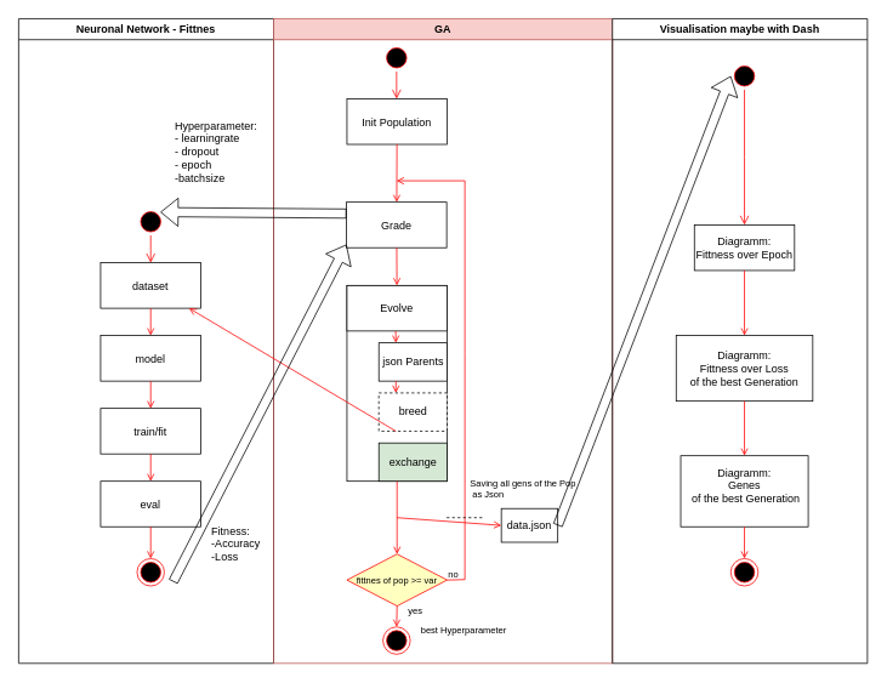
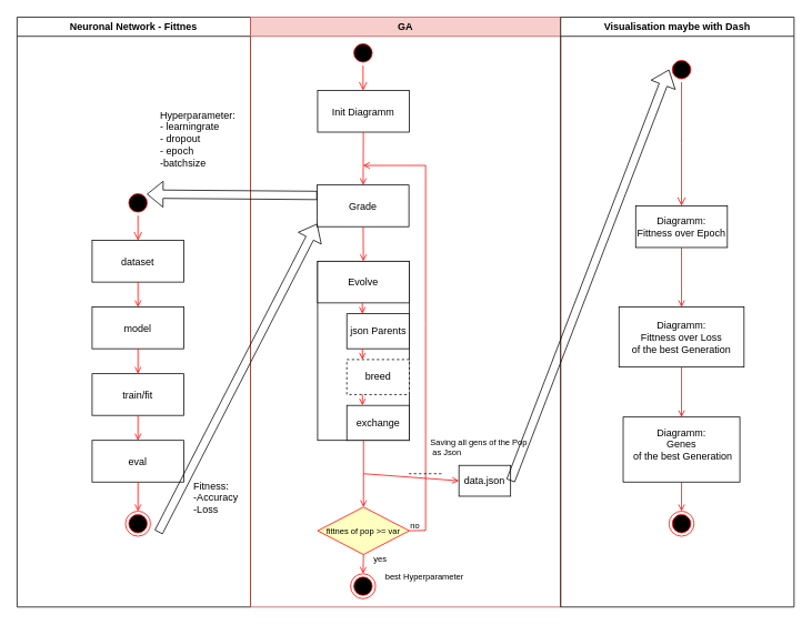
  <mxCell id="0" />
  <mxCell id="1" parent="0" />
  <mxCell id="2" value="Neuronal Network - Fittnes" style="swimlane;whiteSpace=wrap" parent="1" vertex="1"><mxGeometry x="20" y="20" width="280" height="708" as="geometry" /></mxCell>
  <mxCell id="3" value="" style="ellipse;shape=startState;fillColor=#000000;strokeColor=#ff0000;" parent="2" vertex="1"><mxGeometry x="130" y="208" width="30" height="30" as="geometry" /></mxCell>
  <mxCell id="4" value="" style="edgeStyle=elbowEdgeStyle;elbow=horizontal;verticalAlign=bottom;endArrow=open;endSize=8;strokeColor=#FF0000;endFill=1;rounded=0" parent="2" source="3" target="5" edge="1"><mxGeometry x="130" y="213" as="geometry"><mxPoint x="145" y="283" as="targetPoint" /></mxGeometry></mxCell>
  <mxCell id="5" value="dataset" style="" parent="2" vertex="1"><mxGeometry x="90" y="268" width="110" height="50" as="geometry" /></mxCell>
  <mxCell id="6" value="model" style="" parent="2" vertex="1"><mxGeometry x="90" y="348" width="110" height="50" as="geometry" /></mxCell>
  <mxCell id="7" value="" style="endArrow=open;strokeColor=#FF0000;endFill=1;rounded=0" parent="2" source="5" target="6" edge="1"><mxGeometry relative="1" as="geometry" /></mxCell>
  <mxCell id="8" value="" style="endArrow=open;strokeColor=#FF0000;endFill=1;rounded=0;entryX=0.5;entryY=0;entryDx=0;entryDy=0;" parent="2" source="6" target="9" edge="1"><mxGeometry relative="1" as="geometry"><mxPoint x="145" y="498" as="targetPoint" /></mxGeometry></mxCell>
  <mxCell id="9" value="train/fit" style="" parent="2" vertex="1"><mxGeometry x="90" y="428" width="110" height="50" as="geometry" /></mxCell>
  <mxCell id="10" value="eval" style="" parent="2" vertex="1"><mxGeometry x="90" y="508" width="110" height="50" as="geometry" /></mxCell>
  <mxCell id="11" value="" style="endArrow=open;strokeColor=#FF0000;endFill=1;rounded=0;exitX=0.5;exitY=1;exitDx=0;exitDy=0;" parent="2" source="9" target="10" edge="1"><mxGeometry relative="1" as="geometry"><mxPoint x="155.094" y="408" as="sourcePoint" /><mxPoint x="155.207" y="438.31" as="targetPoint" /></mxGeometry></mxCell>
  <mxCell id="12" value="" style="ellipse;shape=endState;fillColor=#000000;strokeColor=#ff0000" parent="2" vertex="1"><mxGeometry x="130" y="593" width="30" height="30" as="geometry" /></mxCell>
  <mxCell id="13" value="" style="endArrow=open;strokeColor=#FF0000;endFill=1;rounded=0;exitX=0.5;exitY=1;exitDx=0;exitDy=0;" parent="2" source="10" target="12" edge="1"><mxGeometry relative="1" as="geometry"><mxPoint x="426" y="603" as="sourcePoint" /><mxPoint x="426" y="658" as="targetPoint" /></mxGeometry></mxCell>
  <mxCell id="14" value="&lt;div&gt;Hyperparameter:&lt;/div&gt;&lt;div&gt;- learningrate&lt;/div&gt;&lt;div&gt;- dropout&lt;/div&gt;&lt;div&gt;- epoch&lt;/div&gt;&lt;div&gt;-batchsize&lt;br&gt;&lt;/div&gt;&lt;div&gt;&lt;br&gt;&lt;/div&gt;" style="text;html=1;resizable=0;points=[];autosize=1;align=left;verticalAlign=top;spacingTop=-4;" parent="2" vertex="1"><mxGeometry x="170" y="108" width="110" height="90" as="geometry" /></mxCell>
  <mxCell id="15" value="&lt;div&gt;Fitness:&lt;/div&gt;&lt;div&gt;-&lt;span&gt;Accuracy&lt;/span&gt;&lt;/div&gt;&lt;div&gt;&lt;span&gt;-Loss&lt;br&gt; &lt;/span&gt;&lt;/div&gt;" style="text;html=1;resizable=0;points=[];autosize=1;align=left;verticalAlign=top;spacingTop=-4;" parent="2" vertex="1"><mxGeometry x="210" y="553" width="70" height="40" as="geometry" /></mxCell>
  <mxCell id="16" value="GA" style="swimlane;whiteSpace=wrap;fillColor=#f8cecc;strokeColor=#b85450;" parent="1" vertex="1"><mxGeometry x="300" y="20" width="372" height="708" as="geometry" /></mxCell>
  <mxCell id="17" value="" style="rounded=0;whiteSpace=wrap;html=1;fillColor=none;" parent="16" vertex="1"><mxGeometry x="80.5" y="293" width="110" height="215" as="geometry" /></mxCell>
  <mxCell id="18" value="" style="ellipse;shape=startState;fillColor=#000000;strokeColor=#ff0000;" parent="16" vertex="1"><mxGeometry x="120" y="28" width="30" height="30" as="geometry" /></mxCell>
  <mxCell id="19" value="" style="edgeStyle=elbowEdgeStyle;elbow=horizontal;verticalAlign=bottom;endArrow=open;endSize=8;strokeColor=#FF0000;endFill=1;rounded=0" parent="16" source="18" target="20" edge="1"><mxGeometry x="100" y="20" as="geometry"><mxPoint x="115" y="90" as="targetPoint" /></mxGeometry></mxCell>
- <mxCell id="20" value="Init Population" style="" parent="16" vertex="1"><mxGeometry x="80.5" y="88" width="110" height="50" as="geometry" /></mxCell>
+ <mxCell id="20" value="Init Diagramm" style="" parent="16" vertex="1"><mxGeometry x="80.5" y="88" width="110" height="50" as="geometry" /></mxCell>
  <mxCell id="21" value="Grade" style="" parent="16" vertex="1"><mxGeometry x="80" y="201.5" width="110" height="50" as="geometry" /></mxCell>
  <mxCell id="22" value="" style="endArrow=open;strokeColor=#FF0000;endFill=1;rounded=0" parent="16" source="20" target="21" edge="1"><mxGeometry relative="1" as="geometry" /></mxCell>
  <mxCell id="23" value="Evolve" style="" parent="16" vertex="1"><mxGeometry x="80.5" y="293" width="110" height="50" as="geometry" /></mxCell>
  <mxCell id="24" value="" style="endArrow=open;strokeColor=#FF0000;endFill=1;rounded=0" parent="16" source="21" target="23" edge="1"><mxGeometry relative="1" as="geometry" /></mxCell>
  <mxCell id="25" value="json Parents" style="rounded=0;whiteSpace=wrap;html=1;" parent="16" vertex="1"><mxGeometry x="115.5" y="356" width="75" height="42" as="geometry" /></mxCell>
  <mxCell id="26" value="" style="endArrow=open;strokeColor=#FF0000;endFill=1;rounded=0;entryX=0.25;entryY=0;entryDx=0;entryDy=0;" parent="16" target="25" edge="1"><mxGeometry relative="1" as="geometry"><mxPoint x="134" y="343" as="sourcePoint" /><mxPoint x="153" y="376" as="targetPoint" /></mxGeometry></mxCell>
  <mxCell id="27" value="breed" style="rounded=0;whiteSpace=wrap;html=1;dashed=1;" parent="16" vertex="1"><mxGeometry x="115.5" y="411" width="75" height="42" as="geometry" /></mxCell>
  <mxCell id="28" value="" style="endArrow=open;strokeColor=#FF0000;endFill=1;rounded=0;exitX=0.25;exitY=1;exitDx=0;exitDy=0;entryX=0.25;entryY=0;entryDx=0;entryDy=0;" parent="16" source="25" target="27" edge="1"><mxGeometry relative="1" as="geometry"><mxPoint x="145.172" y="353.207" as="sourcePoint" /><mxPoint x="144.483" y="366.31" as="targetPoint" /></mxGeometry></mxCell>
- <mxCell id="29" value="exchange" style="rounded=0;whiteSpace=wrap;html=1;fillColor=#d5e8d4;" parent="16" vertex="1"><mxGeometry x="115.5" y="466" width="75" height="42" as="geometry" /></mxCell>
- <mxCell id="30" value="" style="endArrow=open;strokeColor=#FF0000;endFill=1;rounded=0;exitX=0.25;exitY=1;exitDx=0;exitDy=0;" parent="16" source="27" target="5" edge="1"><mxGeometry relative="1" as="geometry"><mxPoint x="144.286" y="407.857" as="sourcePoint" /><mxPoint x="-265.017" y="334.31" as="targetPoint" /></mxGeometry></mxCell>
+ <mxCell id="29" value="exchange" style="rounded=0;whiteSpace=wrap;html=1;" parent="16" vertex="1"><mxGeometry x="115.5" y="466" width="75" height="42" as="geometry" /></mxCell>
+ <mxCell id="30" value="" style="endArrow=open;strokeColor=#FF0000;endFill=1;rounded=0;exitX=0.25;exitY=1;exitDx=0;exitDy=0;entryX=0.25;entryY=0;entryDx=0;entryDy=0;" parent="16" source="27" target="29" edge="1"><mxGeometry relative="1" as="geometry"><mxPoint x="144.286" y="407.857" as="sourcePoint" /><mxPoint x="-265.017" y="334.31" as="targetPoint" /></mxGeometry></mxCell>
  <mxCell id="31" value="fittnes of pop &gt;= var" style="rhombus;fillColor=#ffffc0;strokeColor=#ff0000;fontSize=10;" parent="16" vertex="1"><mxGeometry x="80.5" y="588" width="110" height="57" as="geometry" /></mxCell>
  <mxCell id="32" value="" style="endArrow=open;strokeColor=#FF0000;endFill=1;rounded=0;exitX=0.5;exitY=1;exitDx=0;exitDy=0;entryX=0.5;entryY=0;entryDx=0;entryDy=0;" parent="16" source="17" target="31" edge="1"><mxGeometry relative="1" as="geometry"><mxPoint x="191" y="516" as="sourcePoint" /><mxPoint x="191" y="571" as="targetPoint" /></mxGeometry></mxCell>
  <mxCell id="33" value="yes&lt;br&gt;&lt;br&gt;" style="text;html=1;fontSize=10;" parent="16" vertex="1"><mxGeometry x="146" y="638" width="40" height="30" as="geometry" /></mxCell>
  <mxCell id="34" value="no" style="text;html=1;fontSize=10;" parent="16" vertex="1"><mxGeometry x="190" y="598" width="20" height="14" as="geometry" /></mxCell>
  <mxCell id="35" value="" style="endArrow=open;strokeColor=#FF0000;endFill=1;rounded=0;exitX=1;exitY=0.5;exitDx=0;exitDy=0;" parent="16" source="31" edge="1"><mxGeometry relative="1" as="geometry"><mxPoint x="260.5" y="438" as="sourcePoint" /><mxPoint x="135" y="178" as="targetPoint" /><Array as="points"><mxPoint x="210" y="616" /><mxPoint x="210" y="368" /><mxPoint x="210" y="178" /></Array></mxGeometry></mxCell>
  <mxCell id="36" value="" style="ellipse;shape=endState;fillColor=#000000;strokeColor=#ff0000" parent="16" vertex="1"><mxGeometry x="120" y="668" width="30" height="30" as="geometry" /></mxCell>
  <mxCell id="37" value="" style="endArrow=open;strokeColor=#FF0000;endFill=1;rounded=0;exitX=0.5;exitY=1;exitDx=0;exitDy=0;entryX=0.5;entryY=0;entryDx=0;entryDy=0;" parent="16" source="31" target="36" edge="1"><mxGeometry relative="1" as="geometry"><mxPoint x="-85" y="180" as="sourcePoint" /><mxPoint x="136" y="618" as="targetPoint" /></mxGeometry></mxCell>
  <mxCell id="38" value="best Hyperparameter" style="text;html=1;resizable=0;points=[];autosize=1;align=left;verticalAlign=top;spacingTop=-4;fontSize=10;" parent="16" vertex="1"><mxGeometry x="160" y="663" width="110" height="10" as="geometry" /></mxCell>
  <mxCell id="39" value="Saving all&amp;nbsp;gens of the Pop&lt;br&gt;&amp;nbsp;as Json&lt;br&gt;" style="text;html=1;fontSize=10;" vertex="1" parent="16"><mxGeometry x="214" y="498" width="132" height="30" as="geometry" /></mxCell>
  <mxCell id="40" value="" style="endArrow=open;strokeColor=#FF0000;endFill=1;rounded=0;entryX=0;entryY=0.5;entryDx=0;entryDy=0;" edge="1" parent="16" target="41"><mxGeometry relative="1" as="geometry"><mxPoint x="135.5" y="548" as="sourcePoint" /><mxPoint x="75.5" y="548" as="targetPoint" /></mxGeometry></mxCell>
  <mxCell id="41" value="data.json" style="rounded=0;whiteSpace=wrap;html=1;" vertex="1" parent="16"><mxGeometry x="250" y="538" width="62" height="37" as="geometry" /></mxCell>
  <mxCell id="42" value="" style="shape=flexArrow;endArrow=classic;html=1;exitX=0;exitY=0.25;exitDx=0;exitDy=0;entryX=1;entryY=0;entryDx=0;entryDy=0;" parent="1" source="21" target="3" edge="1"><mxGeometry width="50" height="50" relative="1" as="geometry"><mxPoint x="260" y="228" as="sourcePoint" /><mxPoint x="210" y="234" as="targetPoint" /></mxGeometry></mxCell>
  <mxCell id="43" value="" style="shape=flexArrow;endArrow=classic;html=1;exitX=1;exitY=0.5;exitDx=0;exitDy=0;" edge="1" parent="1"><mxGeometry width="50" height="50" relative="1" as="geometry"><mxPoint x="189.667" y="638.333" as="sourcePoint" /><mxPoint x="380" y="268" as="targetPoint" /></mxGeometry></mxCell>
  <mxCell id="44" value="" style="endArrow=none;dashed=1;html=1;" edge="1" parent="1"><mxGeometry width="50" height="50" relative="1" as="geometry"><mxPoint x="490" y="568" as="sourcePoint" /><mxPoint x="530" y="568" as="targetPoint" /></mxGeometry></mxCell>
  <mxCell id="45" value="Visualisation maybe with Dash" style="swimlane;whiteSpace=wrap" vertex="1" parent="1"><mxGeometry x="672" y="20" width="280" height="708" as="geometry" /></mxCell>
  <mxCell id="46" value="" style="ellipse;shape=startState;fillColor=#000000;strokeColor=#ff0000;" vertex="1" parent="45"><mxGeometry x="130" y="48" width="30" height="30" as="geometry" /></mxCell>
  <mxCell id="47" value="" style="edgeStyle=elbowEdgeStyle;elbow=horizontal;verticalAlign=bottom;endArrow=open;endSize=8;strokeColor=#FF0000;endFill=1;rounded=0;entryX=0.5;entryY=0;entryDx=0;entryDy=0;" edge="1" parent="45" source="46" target="48"><mxGeometry x="130" y="213" as="geometry"><mxPoint x="145" y="283" as="targetPoint" /></mxGeometry></mxCell>
  <mxCell id="48" value="Diagramm:&#10;Fittness over Epoch" style="" vertex="1" parent="45"><mxGeometry x="90" y="226.5" width="110" height="50" as="geometry" /></mxCell>
  <mxCell id="49" value="Diagramm:&#10;Fittness over Loss &#10;of the best Generation" style="" vertex="1" parent="45"><mxGeometry x="70" y="348" width="150" height="72" as="geometry" /></mxCell>
  <mxCell id="50" value="" style="endArrow=open;strokeColor=#FF0000;endFill=1;rounded=0" edge="1" parent="45" source="48" target="49"><mxGeometry relative="1" as="geometry" /></mxCell>
  <mxCell id="51" value="" style="endArrow=open;strokeColor=#FF0000;endFill=1;rounded=0;entryX=0.5;entryY=0;entryDx=0;entryDy=0;" edge="1" parent="45" source="49" target="52"><mxGeometry relative="1" as="geometry"><mxPoint x="145.167" y="428.333" as="targetPoint" /></mxGeometry></mxCell>
  <mxCell id="52" value="Diagramm:&#10;Genes&#10; of the best Generation&#10;" style="" vertex="1" parent="45"><mxGeometry x="75" y="480" width="140" height="78" as="geometry" /></mxCell>
  <mxCell id="53" value="" style="ellipse;shape=endState;fillColor=#000000;strokeColor=#ff0000" vertex="1" parent="45"><mxGeometry x="130" y="593" width="30" height="30" as="geometry" /></mxCell>
  <mxCell id="54" value="" style="endArrow=open;strokeColor=#FF0000;endFill=1;rounded=0;exitX=0.5;exitY=1;exitDx=0;exitDy=0;" edge="1" parent="45" source="52" target="53"><mxGeometry relative="1" as="geometry"><mxPoint x="426" y="603" as="sourcePoint" /><mxPoint x="426" y="658" as="targetPoint" /></mxGeometry></mxCell>
  <mxCell id="55" value="" style="shape=flexArrow;endArrow=classic;html=1;exitX=1;exitY=0.5;exitDx=0;exitDy=0;entryX=0;entryY=0.5;entryDx=0;entryDy=0;" edge="1" parent="1" source="41" target="46"><mxGeometry width="50" height="50" relative="1" as="geometry"><mxPoint x="199.667" y="648.333" as="sourcePoint" /><mxPoint x="390" y="278" as="targetPoint" /></mxGeometry></mxCell>
